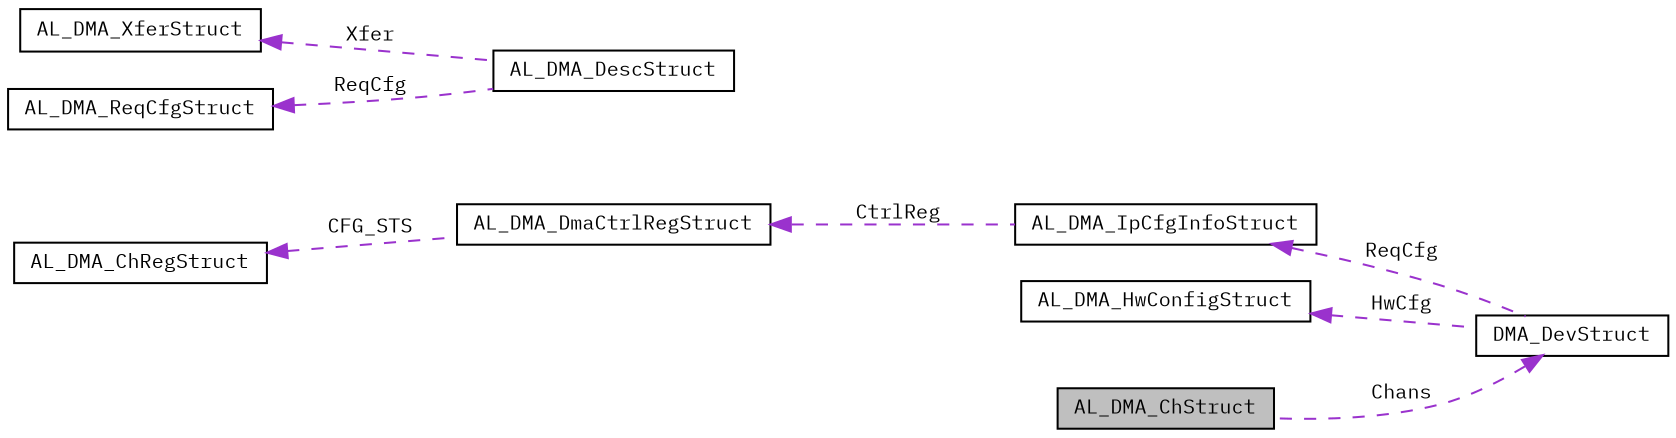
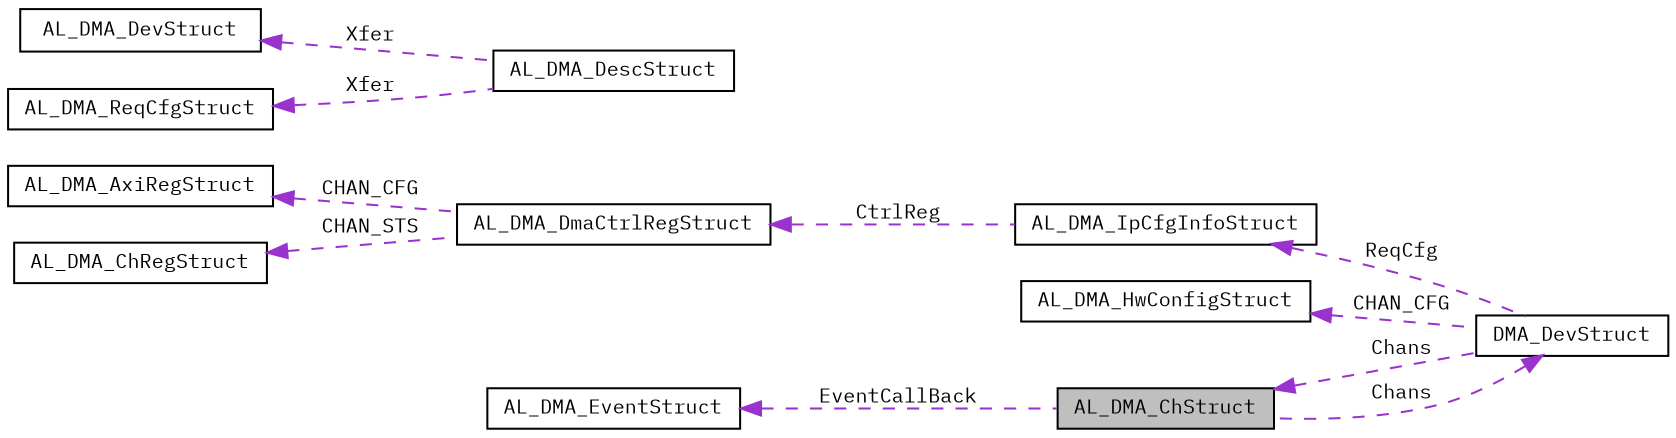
  digraph {
    fontname="IBM Plex Mono"
    rankdir=LR
    node [color=black fillcolor=white fontname="IBM Plex Mono" fontsize=10 shape=record style=filled]
    edge [color=darkorchid3 dir=back fontname="IBM Plex Mono" fontsize=10 labelfontname=Helvetica labelfontsize=10 style=dashed]
    n1 [fillcolor=grey75 fontcolor=black height=0.2 label=AL_DMA_ChStruct width=0.4]
    n2 [height=0.2 label=DMA_DevStruct width=0.4]
+   n3 [height=0.2 label=AL_DMA_EventStruct width=0.4]
    n4 [height=0.2 label=AL_DMA_DescStruct width=0.4]
-   n5 [height=0.2 label=AL_DMA_XferStruct width=0.4]
+   n5 [height=0.2 label=AL_DMA_DevStruct width=0.4]
    n6 [height=0.2 label=AL_DMA_ReqCfgStruct width=0.4]
    n7 [height=0.2 label=AL_DMA_DmaCtrlRegStruct width=0.4]
    n8 [height=0.2 label=AL_DMA_IpCfgInfoStruct width=0.4]
+   n9 [height=0.2 label=AL_DMA_AxiRegStruct width=0.4]
    n10 [height=0.2 label=AL_DMA_ChRegStruct width=0.4]
    n11 [height=0.2 label=AL_DMA_HwConfigStruct width=0.4]
+   n1 -> n2 [label=" Chans"]
    n2 -> n1 [label=" Chans"]
+   n3 -> n1 [label=" EventCallBack"]
    n5 -> n4 [label=" Xfer"]
-   n6 -> n4 [label=" ReqCfg"]
+   n6 -> n4 [label=" Xfer"]
    n7 -> n8 [label=" CtrlReg"]
    n8 -> n2 [label=" ReqCfg"]
-   n10 -> n7 [label=" CFG_STS"]
-   n11 -> n2 [label=" HwCfg"]
+   n9 -> n7 [label=" CHAN_CFG"]
+   n10 -> n7 [label=" CHAN_STS"]
+   n11 -> n2 [label=" CHAN_CFG"]
  }
